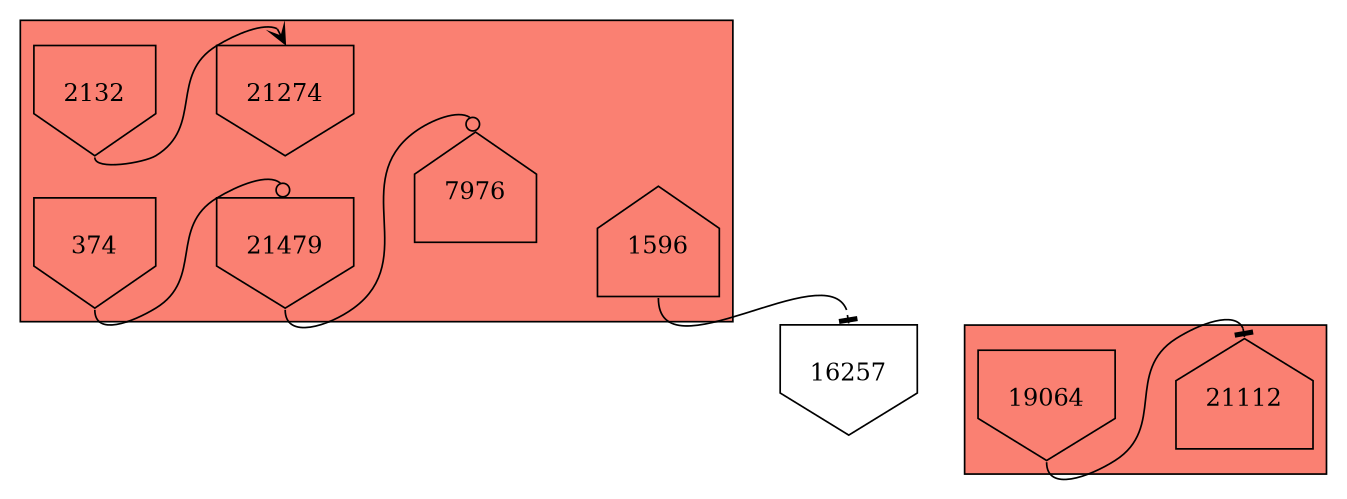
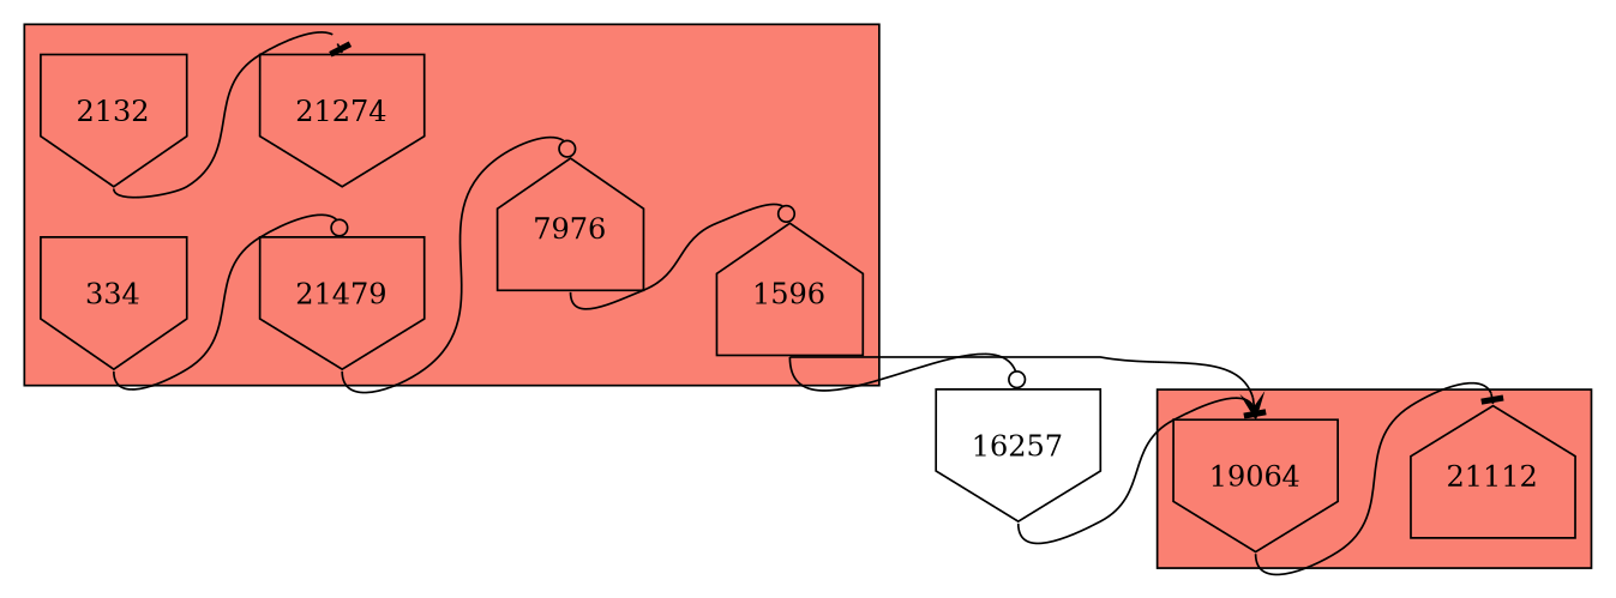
  digraph {
    rankdir=LR
    node [shape=invhouse]
    edge [arrowhead=odot headport=n tailport=s]
    n1 [height=1 label=2132 width=1]
    n2 [height=1 label=21274 width=1]
-   334 [height=1 width=1 label=374]
+   334 [height=1 width=1]
    21479 [height=1 width=1]
    7976 [height=1 shape=house width=1]
    n6 [height=1 label=1596 shape=house width=1]
    19064 [height=1 width=1]
    21112 [height=1 shape=house width=1]
    16257 [height=1 width=1]
    subgraph cluster_1 {
      fillcolor=salmon
      style=filled
      n1
      n2
      334
      21479
      7976
      n6
    }
    subgraph cluster_2 {
      fillcolor=salmon
      style=filled
      19064
      21112
    }
-   n1 -> n2 [arrowhead=vee]
+   n1 -> n2 [arrowhead=tee]
    334 -> 21479
    21479 -> 7976
-   n6 -> 16257 [arrowhead=tee]
+   7976 -> n6
+   n6 -> 19064 [arrowhead=vee]
+   n6 -> 16257
    19064 -> 21112 [arrowhead=tee]
+   16257 -> 19064 [arrowhead=tee]
  }
